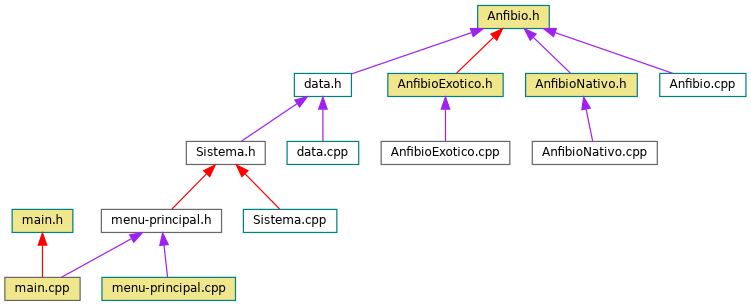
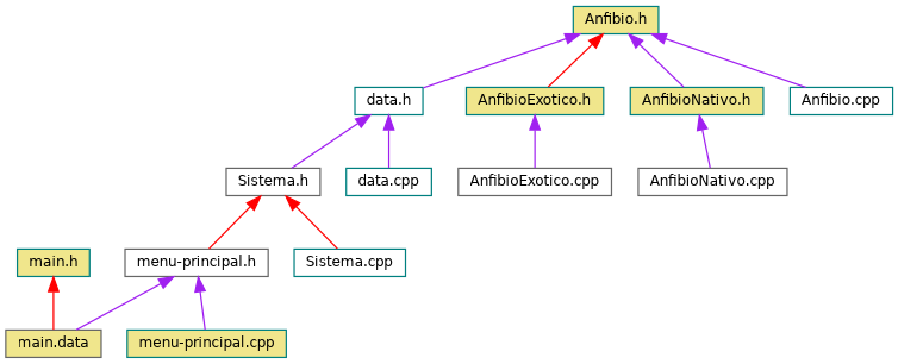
  digraph {
    node [color=teal fillcolor=white fontname=Helvetica fontsize=10 shape=record style=filled]
    edge [color=purple dir=back fontname=Helvetica fontsize=10 labelfontname=Helvetica labelfontsize=10 style=solid]
    n1 [fontcolor=black height=0.2 label="data.h" width=0.4]
    n2 [color=gray40 height=0.2 label="Sistema.h" width=0.4]
    n3 [height=0.2 label="data.cpp" width=0.4]
    n4 [fillcolor=khaki height=0.2 label="Anfibio.h" width=0.4]
    n5 [fillcolor=khaki height=0.2 label="AnfibioExotico.h" width=0.4]
    n6 [fillcolor=khaki height=0.2 label="AnfibioNativo.h" width=0.4]
    n7 [height=0.2 label="Anfibio.cpp" width=0.4]
    n8 [color=gray40 height=0.2 label="menu-principal.h" width=0.4]
    n9 [height=0.2 label="Sistema.cpp" width=0.4]
    n10 [color=gray40 height=0.2 label="AnfibioExotico.cpp" width=0.4]
    n11 [color=gray40 height=0.2 label="AnfibioNativo.cpp" width=0.4]
    n12 [fillcolor=khaki height=0.2 label="menu-principal.cpp" width=0.4]
-   n13 [color=gray40 fillcolor=khaki height=0.2 label="main.cpp" width=0.4]
+   n13 [color=gray40 fillcolor=khaki height=0.2 label="main.data" width=0.4]
    n14 [fillcolor=khaki height=0.2 label="main.h" width=0.4]
    n1 -> n2
    n1 -> n3
    n2 -> n8 [color=red]
    n2 -> n9 [color=red]
    n4 -> n1
    n4 -> n5 [color=red]
    n4 -> n6
    n4 -> n7
    n5 -> n10
    n6 -> n11
    n8 -> n12
    n8 -> n13
    n14 -> n13 [color=red]
  }
